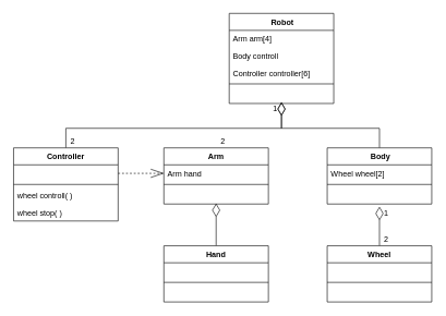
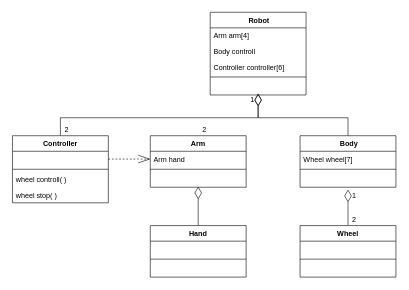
  <mxCell id="0" />
  <mxCell id="1" parent="0" />
  <mxCell id="2" value=" Robot" style="swimlane;fontStyle=1;align=center;verticalAlign=top;childLayout=stackLayout;horizontal=1;startSize=26;horizontalStack=0;resizeParent=1;resizeParentMax=0;resizeLast=0;collapsible=1;marginBottom=0;" vertex="1" parent="1"><mxGeometry x="350" y="20" width="160" height="138" as="geometry" /></mxCell>
  <mxCell id="3" value="Arm arm[4]" style="text;strokeColor=none;fillColor=none;align=left;verticalAlign=top;spacingLeft=4;spacingRight=4;overflow=hidden;rotatable=0;points=[[0,0.5],[1,0.5]];portConstraint=eastwest;" vertex="1" parent="2"><mxGeometry y="26" width="160" height="26" as="geometry" /></mxCell>
  <mxCell id="4" value="Body controll" style="text;strokeColor=none;fillColor=none;align=left;verticalAlign=top;spacingLeft=4;spacingRight=4;overflow=hidden;rotatable=0;points=[[0,0.5],[1,0.5]];portConstraint=eastwest;" vertex="1" parent="2"><mxGeometry y="52" width="160" height="26" as="geometry" /></mxCell>
  <mxCell id="5" value="Controller controller[6]" style="text;strokeColor=none;fillColor=none;align=left;verticalAlign=top;spacingLeft=4;spacingRight=4;overflow=hidden;rotatable=0;points=[[0,0.5],[1,0.5]];portConstraint=eastwest;" vertex="1" parent="2"><mxGeometry y="78" width="160" height="26" as="geometry" /></mxCell>
  <mxCell id="6" value="" style="line;strokeWidth=1;fillColor=none;align=left;verticalAlign=middle;spacingTop=-1;spacingLeft=3;spacingRight=3;rotatable=0;labelPosition=right;points=[];portConstraint=eastwest;" vertex="1" parent="2"><mxGeometry y="104" width="160" height="8" as="geometry" /></mxCell>
  <mxCell id="7" value=" " style="text;strokeColor=none;fillColor=none;align=left;verticalAlign=top;spacingLeft=4;spacingRight=4;overflow=hidden;rotatable=0;points=[[0,0.5],[1,0.5]];portConstraint=eastwest;" vertex="1" parent="2"><mxGeometry y="112" width="160" height="26" as="geometry" /></mxCell>
  <mxCell id="8" style="edgeStyle=orthogonalEdgeStyle;rounded=0;orthogonalLoop=1;jettySize=auto;html=1;endArrow=diamondThin;endFill=0;endSize=18;entryX=0.5;entryY=1.154;entryDx=0;entryDy=0;entryPerimeter=0;" edge="1" parent="1" source="9" target="22"><mxGeometry relative="1" as="geometry"><mxPoint x="580" y="326" as="targetPoint" /><Array as="points"><mxPoint x="580" y="336" /><mxPoint x="580" y="336" /></Array></mxGeometry></mxCell>
  <mxCell id="9" value="Wheel" style="swimlane;fontStyle=1;align=center;verticalAlign=top;childLayout=stackLayout;horizontal=1;startSize=26;horizontalStack=0;resizeParent=1;resizeParentMax=0;resizeLast=0;collapsible=1;marginBottom=0;" vertex="1" parent="1"><mxGeometry x="500" y="376" width="160" height="86" as="geometry" /></mxCell>
  <mxCell id="10" value=" " style="text;strokeColor=none;fillColor=none;align=left;verticalAlign=top;spacingLeft=4;spacingRight=4;overflow=hidden;rotatable=0;points=[[0,0.5],[1,0.5]];portConstraint=eastwest;" vertex="1" parent="9"><mxGeometry y="26" width="160" height="26" as="geometry" /></mxCell>
  <mxCell id="11" value="" style="line;strokeWidth=1;fillColor=none;align=left;verticalAlign=middle;spacingTop=-1;spacingLeft=3;spacingRight=3;rotatable=0;labelPosition=right;points=[];portConstraint=eastwest;" vertex="1" parent="9"><mxGeometry y="52" width="160" height="8" as="geometry" /></mxCell>
  <mxCell id="12" value=" " style="text;strokeColor=none;fillColor=none;align=left;verticalAlign=top;spacingLeft=4;spacingRight=4;overflow=hidden;rotatable=0;points=[[0,0.5],[1,0.5]];portConstraint=eastwest;" vertex="1" parent="9"><mxGeometry y="60" width="160" height="26" as="geometry" /></mxCell>
  <mxCell id="13" value="" style="edgeStyle=orthogonalEdgeStyle;rounded=0;orthogonalLoop=1;jettySize=auto;html=1;entryX=0.5;entryY=0.962;entryDx=0;entryDy=0;entryPerimeter=0;endArrow=diamondThin;endFill=0;endSize=18;" edge="1" parent="1" source="14" target="26"><mxGeometry x="-0.692" y="-10" relative="1" as="geometry"><mxPoint as="offset" /></mxGeometry></mxCell>
  <mxCell id="14" value="Hand" style="swimlane;fontStyle=1;align=center;verticalAlign=top;childLayout=stackLayout;horizontal=1;startSize=26;horizontalStack=0;resizeParent=1;resizeParentMax=0;resizeLast=0;collapsible=1;marginBottom=0;" vertex="1" parent="1"><mxGeometry x="250" y="376" width="160" height="86" as="geometry" /></mxCell>
  <mxCell id="15" value=" " style="text;strokeColor=none;fillColor=none;align=left;verticalAlign=top;spacingLeft=4;spacingRight=4;overflow=hidden;rotatable=0;points=[[0,0.5],[1,0.5]];portConstraint=eastwest;" vertex="1" parent="14"><mxGeometry y="26" width="160" height="26" as="geometry" /></mxCell>
  <mxCell id="16" value="" style="line;strokeWidth=1;fillColor=none;align=left;verticalAlign=middle;spacingTop=-1;spacingLeft=3;spacingRight=3;rotatable=0;labelPosition=right;points=[];portConstraint=eastwest;" vertex="1" parent="14"><mxGeometry y="52" width="160" height="8" as="geometry" /></mxCell>
  <mxCell id="17" value=" " style="text;strokeColor=none;fillColor=none;align=left;verticalAlign=top;spacingLeft=4;spacingRight=4;overflow=hidden;rotatable=0;points=[[0,0.5],[1,0.5]];portConstraint=eastwest;" vertex="1" parent="14"><mxGeometry y="60" width="160" height="26" as="geometry" /></mxCell>
  <mxCell id="18" style="edgeStyle=orthogonalEdgeStyle;rounded=0;orthogonalLoop=1;jettySize=auto;html=1;endArrow=diamondThin;endFill=0;endSize=18;" edge="1" parent="1" source="19"><mxGeometry relative="1" as="geometry"><mxPoint x="430" y="156" as="targetPoint" /><Array as="points"><mxPoint x="580" y="196" /><mxPoint x="430" y="196" /></Array></mxGeometry></mxCell>
  <mxCell id="19" value=" Body" style="swimlane;fontStyle=1;align=center;verticalAlign=top;childLayout=stackLayout;horizontal=1;startSize=26;horizontalStack=0;resizeParent=1;resizeParentMax=0;resizeLast=0;collapsible=1;marginBottom=0;" vertex="1" parent="1"><mxGeometry x="500" y="226" width="160" height="86" as="geometry" /></mxCell>
- <mxCell id="20" value="Wheel wheel[2]" style="text;strokeColor=none;fillColor=none;align=left;verticalAlign=top;spacingLeft=4;spacingRight=4;overflow=hidden;rotatable=0;points=[[0,0.5],[1,0.5]];portConstraint=eastwest;" vertex="1" parent="19"><mxGeometry y="26" width="160" height="26" as="geometry" /></mxCell>
+ <mxCell id="20" value="Wheel wheel[7]" style="text;strokeColor=none;fillColor=none;align=left;verticalAlign=top;spacingLeft=4;spacingRight=4;overflow=hidden;rotatable=0;points=[[0,0.5],[1,0.5]];portConstraint=eastwest;" vertex="1" parent="19"><mxGeometry y="26" width="160" height="26" as="geometry" /></mxCell>
  <mxCell id="21" value="" style="line;strokeWidth=1;fillColor=none;align=left;verticalAlign=middle;spacingTop=-1;spacingLeft=3;spacingRight=3;rotatable=0;labelPosition=right;points=[];portConstraint=eastwest;" vertex="1" parent="19"><mxGeometry y="52" width="160" height="8" as="geometry" /></mxCell>
  <mxCell id="22" value=" " style="text;strokeColor=none;fillColor=none;align=left;verticalAlign=top;spacingLeft=4;spacingRight=4;overflow=hidden;rotatable=0;points=[[0,0.5],[1,0.5]];portConstraint=eastwest;" vertex="1" parent="19"><mxGeometry y="60" width="160" height="26" as="geometry" /></mxCell>
  <mxCell id="23" value="Arm" style="swimlane;fontStyle=1;align=center;verticalAlign=top;childLayout=stackLayout;horizontal=1;startSize=26;horizontalStack=0;resizeParent=1;resizeParentMax=0;resizeLast=0;collapsible=1;marginBottom=0;" vertex="1" parent="1"><mxGeometry x="250" y="226" width="160" height="86" as="geometry" /></mxCell>
  <mxCell id="24" value="Arm hand" style="text;strokeColor=none;fillColor=none;align=left;verticalAlign=top;spacingLeft=4;spacingRight=4;overflow=hidden;rotatable=0;points=[[0,0.5],[1,0.5]];portConstraint=eastwest;" vertex="1" parent="23"><mxGeometry y="26" width="160" height="26" as="geometry" /></mxCell>
  <mxCell id="25" value="" style="line;strokeWidth=1;fillColor=none;align=left;verticalAlign=middle;spacingTop=-1;spacingLeft=3;spacingRight=3;rotatable=0;labelPosition=right;points=[];portConstraint=eastwest;" vertex="1" parent="23"><mxGeometry y="52" width="160" height="8" as="geometry" /></mxCell>
  <mxCell id="26" value=" " style="text;strokeColor=none;fillColor=none;align=left;verticalAlign=top;spacingLeft=4;spacingRight=4;overflow=hidden;rotatable=0;points=[[0,0.5],[1,0.5]];portConstraint=eastwest;" vertex="1" parent="23"><mxGeometry y="60" width="160" height="26" as="geometry" /></mxCell>
  <mxCell id="27" style="edgeStyle=orthogonalEdgeStyle;rounded=0;orthogonalLoop=1;jettySize=auto;html=1;endArrow=diamondThin;endFill=0;endSize=18;" edge="1" parent="1" source="28"><mxGeometry relative="1" as="geometry"><mxPoint x="430" y="156" as="targetPoint" /><Array as="points"><mxPoint x="100" y="196" /><mxPoint x="430" y="196" /></Array></mxGeometry></mxCell>
  <mxCell id="28" value="Controller" style="swimlane;fontStyle=1;align=center;verticalAlign=top;childLayout=stackLayout;horizontal=1;startSize=26;horizontalStack=0;resizeParent=1;resizeParentMax=0;resizeLast=0;collapsible=1;marginBottom=0;" vertex="1" parent="1"><mxGeometry x="20" y="226" width="160" height="112" as="geometry" /></mxCell>
  <mxCell id="29" value=" " style="text;strokeColor=none;fillColor=none;align=left;verticalAlign=top;spacingLeft=4;spacingRight=4;overflow=hidden;rotatable=0;points=[[0,0.5],[1,0.5]];portConstraint=eastwest;" vertex="1" parent="28"><mxGeometry y="26" width="160" height="26" as="geometry" /></mxCell>
  <mxCell id="30" value="" style="line;strokeWidth=1;fillColor=none;align=left;verticalAlign=middle;spacingTop=-1;spacingLeft=3;spacingRight=3;rotatable=0;labelPosition=right;points=[];portConstraint=eastwest;" vertex="1" parent="28"><mxGeometry y="52" width="160" height="8" as="geometry" /></mxCell>
  <mxCell id="31" value="wheel controll( )" style="text;strokeColor=none;fillColor=none;align=left;verticalAlign=top;spacingLeft=4;spacingRight=4;overflow=hidden;rotatable=0;points=[[0,0.5],[1,0.5]];portConstraint=eastwest;" vertex="1" parent="28"><mxGeometry y="60" width="160" height="26" as="geometry" /></mxCell>
  <mxCell id="32" value="wheel stop( )" style="text;strokeColor=none;fillColor=none;align=left;verticalAlign=top;spacingLeft=4;spacingRight=4;overflow=hidden;rotatable=0;points=[[0,0.5],[1,0.5]];portConstraint=eastwest;" vertex="1" parent="28"><mxGeometry y="86" width="160" height="26" as="geometry" /></mxCell>
  <mxCell id="33" style="edgeStyle=orthogonalEdgeStyle;rounded=0;orthogonalLoop=1;jettySize=auto;html=1;entryX=0;entryY=0.5;entryDx=0;entryDy=0;endArrow=openThin;endFill=0;endSize=18;dashed=1;" edge="1" parent="1" source="29" target="24"><mxGeometry relative="1" as="geometry" /></mxCell>
  <mxCell id="34" value="2" style="text;html=1;align=center;verticalAlign=middle;resizable=0;points=[];autosize=1;strokeColor=none;" vertex="1" parent="1"><mxGeometry x="580" y="356" width="20" height="20" as="geometry" /></mxCell>
  <mxCell id="35" value="1" style="text;html=1;align=center;verticalAlign=middle;resizable=0;points=[];autosize=1;strokeColor=none;" vertex="1" parent="1"><mxGeometry x="580" y="316" width="20" height="20" as="geometry" /></mxCell>
  <mxCell id="36" value="1" style="text;html=1;align=center;verticalAlign=middle;resizable=0;points=[];autosize=1;strokeColor=none;" vertex="1" parent="1"><mxGeometry x="410" y="156" width="20" height="20" as="geometry" /></mxCell>
  <mxCell id="37" value="2" style="text;html=1;align=center;verticalAlign=middle;resizable=0;points=[];autosize=1;strokeColor=none;" vertex="1" parent="1"><mxGeometry x="330" y="206" width="20" height="20" as="geometry" /></mxCell>
  <mxCell id="38" value="2" style="text;html=1;align=center;verticalAlign=middle;resizable=0;points=[];autosize=1;strokeColor=none;" vertex="1" parent="1"><mxGeometry x="100" y="206" width="20" height="20" as="geometry" /></mxCell>
